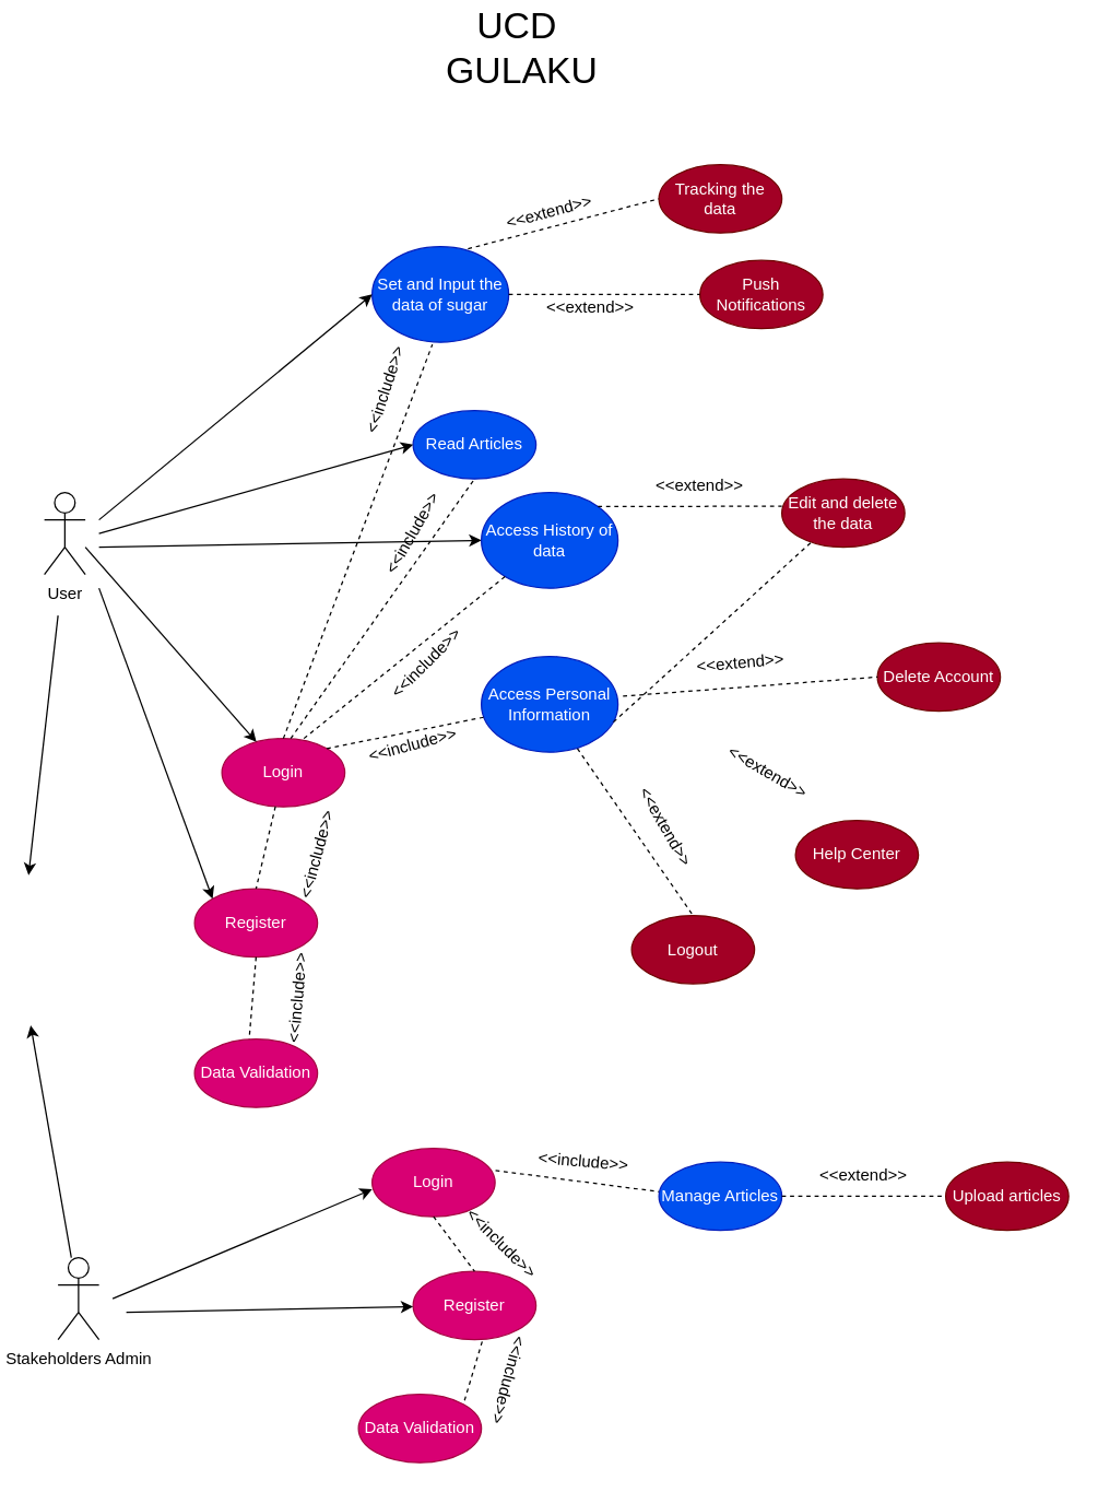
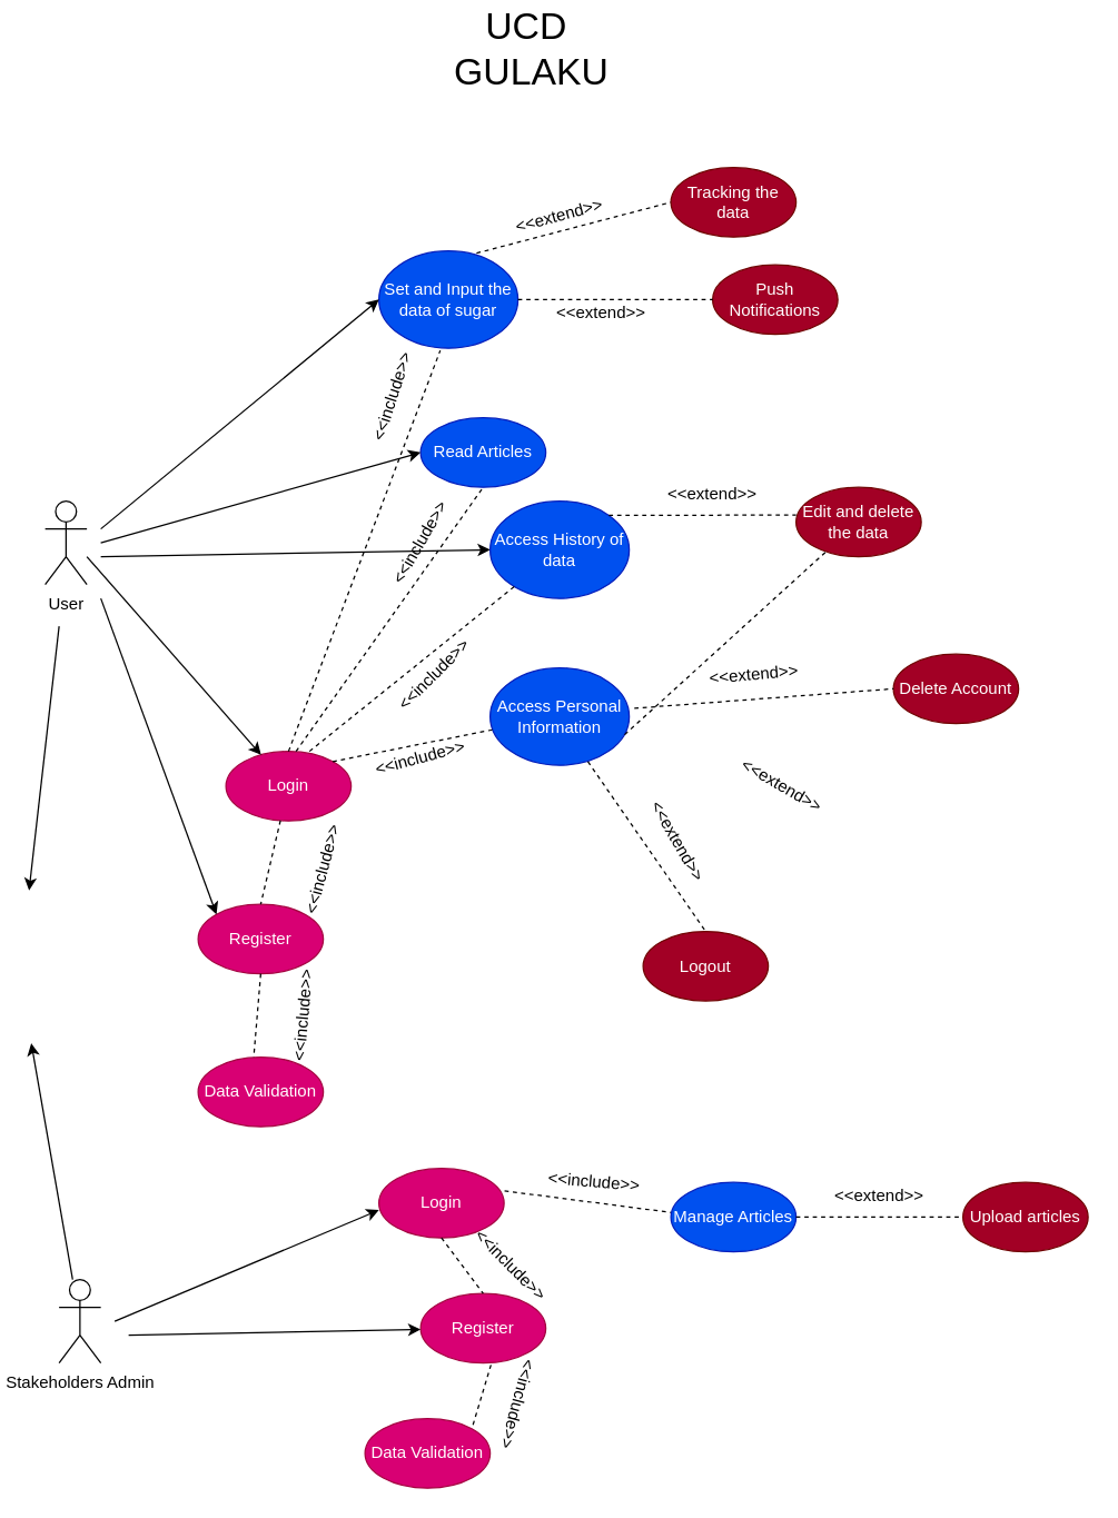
  <mxCell id="0" />
  <mxCell id="1" parent="0" />
  <mxCell id="2" value="Register" style="ellipse;whiteSpace=wrap;html=1;fillColor=#d80073;fontColor=#ffffff;strokeColor=#A50040;" vertex="1" parent="1"><mxGeometry x="142" y="650" width="90" height="50" as="geometry" /></mxCell>
  <mxCell id="3" value="&lt;font style=&quot;font-size: 27px;&quot;&gt;UCD&amp;nbsp;&lt;br&gt;GULAKU&lt;/font&gt;" style="text;html=1;strokeColor=none;fillColor=none;align=center;verticalAlign=middle;whiteSpace=wrap;rounded=0;" vertex="1" parent="1"><mxGeometry x="352" y="20" width="60" height="30" as="geometry" /></mxCell>
  <mxCell id="4" value="Read Articles" style="ellipse;whiteSpace=wrap;html=1;fillColor=#0050ef;fontColor=#ffffff;strokeColor=#001DBC;" vertex="1" parent="1"><mxGeometry x="302" y="300" width="90" height="50" as="geometry" /></mxCell>
  <mxCell id="5" value="Login" style="ellipse;whiteSpace=wrap;html=1;fillColor=#d80073;fontColor=#ffffff;strokeColor=#A50040;" vertex="1" parent="1"><mxGeometry x="162" y="540" width="90" height="50" as="geometry" /></mxCell>
  <mxCell id="6" value="Set and Input the data of sugar" style="ellipse;whiteSpace=wrap;html=1;fillColor=#0050ef;fontColor=#ffffff;strokeColor=#001DBC;" vertex="1" parent="1"><mxGeometry x="272" y="180" width="100" height="70" as="geometry" /></mxCell>
  <mxCell id="7" style="edgeStyle=none;html=1;fontSize=27;" edge="1" parent="1"><mxGeometry relative="1" as="geometry"><mxPoint x="20.409" y="640" as="targetPoint" /><mxPoint x="42" y="450" as="sourcePoint" /></mxGeometry></mxCell>
  <mxCell id="8" value="User" style="shape=umlActor;verticalLabelPosition=bottom;verticalAlign=top;html=1;outlineConnect=0;" vertex="1" parent="1"><mxGeometry x="32" y="360" width="30" height="60" as="geometry" /></mxCell>
  <mxCell id="9" value="" style="endArrow=classic;html=1;" edge="1" parent="1" target="5"><mxGeometry width="50" height="50" relative="1" as="geometry"><mxPoint x="62" y="400" as="sourcePoint" /><mxPoint x="212" y="440" as="targetPoint" /></mxGeometry></mxCell>
  <mxCell id="10" value="" style="endArrow=classic;html=1;entryX=0;entryY=0;entryDx=0;entryDy=0;" edge="1" parent="1" target="2"><mxGeometry width="50" height="50" relative="1" as="geometry"><mxPoint x="72" y="430" as="sourcePoint" /><mxPoint x="252" y="370" as="targetPoint" /></mxGeometry></mxCell>
  <mxCell id="11" value="" style="endArrow=classic;html=1;entryX=0;entryY=0.5;entryDx=0;entryDy=0;" edge="1" parent="1" target="6"><mxGeometry width="50" height="50" relative="1" as="geometry"><mxPoint x="72" y="380" as="sourcePoint" /><mxPoint x="282" y="320" as="targetPoint" /></mxGeometry></mxCell>
  <mxCell id="12" value="" style="endArrow=classic;html=1;entryX=0;entryY=0.5;entryDx=0;entryDy=0;" edge="1" parent="1" target="4"><mxGeometry width="50" height="50" relative="1" as="geometry"><mxPoint x="72" y="390" as="sourcePoint" /><mxPoint x="282" y="320" as="targetPoint" /></mxGeometry></mxCell>
  <mxCell id="13" value="Data Validation" style="ellipse;whiteSpace=wrap;html=1;fillColor=#d80073;fontColor=#ffffff;strokeColor=#A50040;" vertex="1" parent="1"><mxGeometry x="142" y="760" width="90" height="50" as="geometry" /></mxCell>
  <mxCell id="14" value="" style="endArrow=none;dashed=1;html=1;entryX=0.444;entryY=0;entryDx=0;entryDy=0;entryPerimeter=0;exitX=0.5;exitY=1;exitDx=0;exitDy=0;" edge="1" parent="1" source="2" target="13"><mxGeometry width="50" height="50" relative="1" as="geometry"><mxPoint x="192" y="600" as="sourcePoint" /><mxPoint x="242" y="550" as="targetPoint" /></mxGeometry></mxCell>
  <mxCell id="15" value="" style="endArrow=none;dashed=1;html=1;entryX=0.5;entryY=0;entryDx=0;entryDy=0;" edge="1" parent="1" source="5" target="2"><mxGeometry width="50" height="50" relative="1" as="geometry"><mxPoint x="237.04" y="510" as="sourcePoint" /><mxPoint x="232" y="570" as="targetPoint" /></mxGeometry></mxCell>
  <mxCell id="16" value="&amp;lt;&amp;lt;include&amp;gt;&amp;gt;" style="text;html=1;strokeColor=none;fillColor=none;align=center;verticalAlign=middle;whiteSpace=wrap;rounded=0;rotation=-75;" vertex="1" parent="1"><mxGeometry x="202" y="610" width="60" height="30" as="geometry" /></mxCell>
  <mxCell id="17" value="&amp;lt;&amp;lt;include&amp;gt;&amp;gt;" style="text;html=1;strokeColor=none;fillColor=none;align=center;verticalAlign=middle;whiteSpace=wrap;rounded=0;rotation=-85;" vertex="1" parent="1"><mxGeometry x="192.45" y="719.58" width="50" height="20" as="geometry" /></mxCell>
  <mxCell id="18" value="" style="endArrow=classic;html=1;entryX=0;entryY=0.5;entryDx=0;entryDy=0;" edge="1" parent="1" target="19"><mxGeometry width="50" height="50" relative="1" as="geometry"><mxPoint x="72" y="400" as="sourcePoint" /><mxPoint x="292" y="410" as="targetPoint" /></mxGeometry></mxCell>
  <mxCell id="19" value="Access History of data" style="ellipse;whiteSpace=wrap;html=1;fillColor=#0050ef;fontColor=#ffffff;strokeColor=#001DBC;" vertex="1" parent="1"><mxGeometry x="352" y="360" width="100" height="70" as="geometry" /></mxCell>
  <mxCell id="20" value="" style="endArrow=none;dashed=1;html=1;fontSize=27;exitX=0.5;exitY=0;exitDx=0;exitDy=0;entryX=0.441;entryY=1.023;entryDx=0;entryDy=0;entryPerimeter=0;" edge="1" parent="1" source="5" target="6"><mxGeometry width="50" height="50" relative="1" as="geometry"><mxPoint x="272" y="330" as="sourcePoint" /><mxPoint x="322" y="280" as="targetPoint" /></mxGeometry></mxCell>
  <mxCell id="21" value="" style="endArrow=none;dashed=1;html=1;fontSize=27;entryX=0.5;entryY=1;entryDx=0;entryDy=0;exitX=0.56;exitY=0;exitDx=0;exitDy=0;exitPerimeter=0;" edge="1" parent="1" source="5" target="4"><mxGeometry width="50" height="50" relative="1" as="geometry"><mxPoint x="272" y="420" as="sourcePoint" /><mxPoint x="322" y="370" as="targetPoint" /></mxGeometry></mxCell>
  <mxCell id="22" value="" style="endArrow=none;dashed=1;html=1;fontSize=27;exitX=0.667;exitY=0;exitDx=0;exitDy=0;exitPerimeter=0;" edge="1" parent="1" source="5" target="19"><mxGeometry width="50" height="50" relative="1" as="geometry"><mxPoint x="272" y="440" as="sourcePoint" /><mxPoint x="322" y="390" as="targetPoint" /></mxGeometry></mxCell>
  <mxCell id="23" value="&amp;lt;&amp;lt;include&amp;gt;&amp;gt;" style="text;html=1;strokeColor=none;fillColor=none;align=center;verticalAlign=middle;whiteSpace=wrap;rounded=0;rotation=-45;" vertex="1" parent="1"><mxGeometry x="282" y="470" width="60" height="30" as="geometry" /></mxCell>
  <mxCell id="24" value="&amp;lt;&amp;lt;include&amp;gt;&amp;gt;" style="text;html=1;strokeColor=none;fillColor=none;align=center;verticalAlign=middle;whiteSpace=wrap;rounded=0;rotation=-60;" vertex="1" parent="1"><mxGeometry x="272" y="375" width="60" height="30" as="geometry" /></mxCell>
  <mxCell id="25" value="&amp;lt;&amp;lt;include&amp;gt;&amp;gt;" style="text;html=1;strokeColor=none;fillColor=none;align=center;verticalAlign=middle;whiteSpace=wrap;rounded=0;rotation=-72;" vertex="1" parent="1"><mxGeometry x="252" y="270" width="60" height="30" as="geometry" /></mxCell>
  <mxCell id="26" value="" style="endArrow=none;dashed=1;html=1;fontSize=27;exitX=0.702;exitY=0.023;exitDx=0;exitDy=0;exitPerimeter=0;entryX=0;entryY=0.5;entryDx=0;entryDy=0;" edge="1" parent="1" source="6" target="27"><mxGeometry width="50" height="50" relative="1" as="geometry"><mxPoint x="352" y="210" as="sourcePoint" /><mxPoint x="432" y="150" as="targetPoint" /></mxGeometry></mxCell>
  <mxCell id="27" value="Tracking the data" style="ellipse;whiteSpace=wrap;html=1;fillColor=#a20025;fontColor=#ffffff;strokeColor=#6F0000;" vertex="1" parent="1"><mxGeometry x="482" y="120" width="90" height="50" as="geometry" /></mxCell>
  <mxCell id="28" value="&amp;lt;&amp;lt;extend&amp;gt;&amp;gt;" style="text;html=1;strokeColor=none;fillColor=none;align=center;verticalAlign=middle;whiteSpace=wrap;rounded=0;rotation=-15;" vertex="1" parent="1"><mxGeometry x="372" y="140" width="60" height="30" as="geometry" /></mxCell>
  <mxCell id="29" value="Edit and delete the data" style="ellipse;whiteSpace=wrap;html=1;fillColor=#a20025;fontColor=#ffffff;strokeColor=#6F0000;" vertex="1" parent="1"><mxGeometry x="572" y="350" width="90" height="50" as="geometry" /></mxCell>
  <mxCell id="30" value="Access Personal Information" style="ellipse;whiteSpace=wrap;html=1;fillColor=#0050ef;fontColor=#ffffff;strokeColor=#001DBC;" vertex="1" parent="1"><mxGeometry x="352" y="480" width="100" height="70" as="geometry" /></mxCell>
  <mxCell id="31" value="" style="endArrow=none;dashed=1;html=1;fontSize=27;exitX=1;exitY=0;exitDx=0;exitDy=0;" edge="1" parent="1" source="5" target="30"><mxGeometry width="50" height="50" relative="1" as="geometry"><mxPoint x="232.03" y="550" as="sourcePoint" /><mxPoint x="379.21" y="431.423" as="targetPoint" /></mxGeometry></mxCell>
  <mxCell id="32" value="&amp;lt;&amp;lt;include&amp;gt;&amp;gt;" style="text;html=1;strokeColor=none;fillColor=none;align=center;verticalAlign=middle;whiteSpace=wrap;rounded=0;rotation=-15;" vertex="1" parent="1"><mxGeometry x="272" y="530" width="60" height="30" as="geometry" /></mxCell>
  <mxCell id="33" value="Logout" style="ellipse;whiteSpace=wrap;html=1;fillColor=#a20025;fontColor=#ffffff;strokeColor=#6F0000;" vertex="1" parent="1"><mxGeometry x="462" y="669.58" width="90" height="50" as="geometry" /></mxCell>
  <mxCell id="34" value="Delete Account" style="ellipse;whiteSpace=wrap;html=1;fillColor=#a20025;fontColor=#ffffff;strokeColor=#6F0000;" vertex="1" parent="1"><mxGeometry x="642" y="470" width="90" height="50" as="geometry" /></mxCell>
- <mxCell id="35" value="Help Center" style="ellipse;whiteSpace=wrap;html=1;fillColor=#a20025;fontColor=#ffffff;strokeColor=#6F0000;" vertex="1" parent="1"><mxGeometry x="582" y="600" width="90" height="50" as="geometry" /></mxCell>
  <mxCell id="36" value="" style="endArrow=none;dashed=1;html=1;fontSize=27;exitX=1;exitY=0;exitDx=0;exitDy=0;entryX=0;entryY=0.4;entryDx=0;entryDy=0;entryPerimeter=0;" edge="1" parent="1" source="19" target="29"><mxGeometry width="50" height="50" relative="1" as="geometry"><mxPoint x="452" y="250" as="sourcePoint" /><mxPoint x="502" y="200" as="targetPoint" /></mxGeometry></mxCell>
  <mxCell id="37" value="&amp;lt;&amp;lt;extend&amp;gt;&amp;gt;" style="text;html=1;strokeColor=none;fillColor=none;align=center;verticalAlign=middle;whiteSpace=wrap;rounded=0;rotation=0;" vertex="1" parent="1"><mxGeometry x="482" y="340" width="60" height="30" as="geometry" /></mxCell>
  <mxCell id="38" value="" style="endArrow=none;dashed=1;html=1;fontSize=27;exitX=1.037;exitY=0.415;exitDx=0;exitDy=0;entryX=0;entryY=0.5;entryDx=0;entryDy=0;exitPerimeter=0;" edge="1" parent="1" source="30" target="34"><mxGeometry width="50" height="50" relative="1" as="geometry"><mxPoint x="471.995" y="470.251" as="sourcePoint" /><mxPoint x="606.64" y="470" as="targetPoint" /></mxGeometry></mxCell>
  <mxCell id="39" value="" style="endArrow=none;dashed=1;html=1;fontSize=27;exitX=0.967;exitY=0.686;exitDx=0;exitDy=0;exitPerimeter=0;" edge="1" parent="1" source="30" target="29"><mxGeometry width="50" height="50" relative="1" as="geometry"><mxPoint x="465.7" y="519.05" as="sourcePoint" /><mxPoint x="652" y="505" as="targetPoint" /></mxGeometry></mxCell>
  <mxCell id="40" value="" style="endArrow=none;dashed=1;html=1;fontSize=27;exitX=0.703;exitY=0.963;exitDx=0;exitDy=0;entryX=0.5;entryY=0;entryDx=0;entryDy=0;exitPerimeter=0;" edge="1" parent="1" source="30" target="33"><mxGeometry width="50" height="50" relative="1" as="geometry"><mxPoint x="458.7" y="538.02" as="sourcePoint" /><mxPoint x="611.71" y="612" as="targetPoint" /></mxGeometry></mxCell>
  <mxCell id="41" style="edgeStyle=none;html=1;fontSize=27;" edge="1" parent="1" source="42"><mxGeometry relative="1" as="geometry"><mxPoint x="22" y="750" as="targetPoint" /></mxGeometry></mxCell>
  <mxCell id="42" value="Stakeholders Admin" style="shape=umlActor;verticalLabelPosition=bottom;verticalAlign=top;html=1;outlineConnect=0;" vertex="1" parent="1"><mxGeometry x="42" y="920" width="30" height="60" as="geometry" /></mxCell>
  <mxCell id="43" value="" style="endArrow=classic;html=1;fontSize=27;entryX=0;entryY=0.6;entryDx=0;entryDy=0;entryPerimeter=0;" edge="1" parent="1" target="45"><mxGeometry width="50" height="50" relative="1" as="geometry"><mxPoint x="82" y="950" as="sourcePoint" /><mxPoint x="262" y="870" as="targetPoint" /></mxGeometry></mxCell>
  <mxCell id="44" value="Register" style="ellipse;whiteSpace=wrap;html=1;fillColor=#d80073;fontColor=#ffffff;strokeColor=#A50040;" vertex="1" parent="1"><mxGeometry x="302" y="930" width="90" height="50" as="geometry" /></mxCell>
  <mxCell id="45" value="Login" style="ellipse;whiteSpace=wrap;html=1;fillColor=#d80073;fontColor=#ffffff;strokeColor=#A50040;" vertex="1" parent="1"><mxGeometry x="272" y="840" width="90" height="50" as="geometry" /></mxCell>
  <mxCell id="46" value="Data Validation" style="ellipse;whiteSpace=wrap;html=1;fillColor=#d80073;fontColor=#ffffff;strokeColor=#A50040;" vertex="1" parent="1"><mxGeometry x="262" y="1020" width="90" height="50" as="geometry" /></mxCell>
  <mxCell id="47" value="" style="endArrow=classic;html=1;fontSize=27;" edge="1" parent="1" target="44"><mxGeometry width="50" height="50" relative="1" as="geometry"><mxPoint x="92" y="960" as="sourcePoint" /><mxPoint x="282" y="880" as="targetPoint" /></mxGeometry></mxCell>
  <mxCell id="48" value="" style="endArrow=none;dashed=1;html=1;fontSize=27;exitX=1.004;exitY=0.324;exitDx=0;exitDy=0;exitPerimeter=0;entryX=0.003;entryY=0.435;entryDx=0;entryDy=0;entryPerimeter=0;" edge="1" parent="1" source="45" target="49"><mxGeometry width="50" height="50" relative="1" as="geometry"><mxPoint x="482" y="640" as="sourcePoint" /><mxPoint x="482" y="870" as="targetPoint" /></mxGeometry></mxCell>
  <mxCell id="49" value="Manage Articles" style="ellipse;whiteSpace=wrap;html=1;fillColor=#0050ef;fontColor=#ffffff;strokeColor=#001DBC;" vertex="1" parent="1"><mxGeometry x="482" y="850" width="90" height="50" as="geometry" /></mxCell>
  <mxCell id="50" value="&amp;lt;&amp;lt;include&amp;gt;&amp;gt;" style="text;html=1;strokeColor=none;fillColor=none;align=center;verticalAlign=middle;whiteSpace=wrap;rounded=0;rotation=5;" vertex="1" parent="1"><mxGeometry x="397" y="840" width="60" height="20" as="geometry" /></mxCell>
  <mxCell id="51" value="&amp;lt;&amp;lt;include&amp;gt;&amp;gt;" style="text;html=1;strokeColor=none;fillColor=none;align=center;verticalAlign=middle;whiteSpace=wrap;rounded=0;rotation=45;" vertex="1" parent="1"><mxGeometry x="337" y="900" width="60" height="20" as="geometry" /></mxCell>
  <mxCell id="52" value="" style="endArrow=none;dashed=1;html=1;fontSize=27;exitX=0.5;exitY=1;exitDx=0;exitDy=0;entryX=0.5;entryY=0;entryDx=0;entryDy=0;" edge="1" parent="1" source="45" target="44"><mxGeometry width="50" height="50" relative="1" as="geometry"><mxPoint x="372.36" y="866.2" as="sourcePoint" /><mxPoint x="492.27" y="881.75" as="targetPoint" /></mxGeometry></mxCell>
  <mxCell id="53" value="" style="endArrow=none;dashed=1;html=1;fontSize=27;exitX=0.562;exitY=1.027;exitDx=0;exitDy=0;entryX=1;entryY=0;entryDx=0;entryDy=0;exitPerimeter=0;" edge="1" parent="1" source="44" target="46"><mxGeometry width="50" height="50" relative="1" as="geometry"><mxPoint x="382" y="990" as="sourcePoint" /><mxPoint x="412" y="1030" as="targetPoint" /></mxGeometry></mxCell>
  <mxCell id="54" value="&amp;lt;&amp;lt;include&amp;gt;&amp;gt;" style="text;html=1;strokeColor=none;fillColor=none;align=center;verticalAlign=middle;whiteSpace=wrap;rounded=0;rotation=105;" vertex="1" parent="1"><mxGeometry x="342" y="1000" width="60" height="20" as="geometry" /></mxCell>
  <mxCell id="55" value="Upload articles" style="ellipse;whiteSpace=wrap;html=1;fillColor=#a20025;fontColor=#ffffff;strokeColor=#6F0000;" vertex="1" parent="1"><mxGeometry x="692" y="850" width="90" height="50" as="geometry" /></mxCell>
  <mxCell id="56" value="" style="endArrow=none;dashed=1;html=1;fontSize=27;exitX=1;exitY=0.5;exitDx=0;exitDy=0;entryX=0;entryY=0.5;entryDx=0;entryDy=0;" edge="1" parent="1" source="49" target="55"><mxGeometry width="50" height="50" relative="1" as="geometry"><mxPoint x="532" y="902.23" as="sourcePoint" /><mxPoint x="651.91" y="917.78" as="targetPoint" /></mxGeometry></mxCell>
  <mxCell id="57" value="&amp;lt;&amp;lt;extend&amp;gt;&amp;gt;" style="text;html=1;strokeColor=none;fillColor=none;align=center;verticalAlign=middle;whiteSpace=wrap;rounded=0;rotation=0;" vertex="1" parent="1"><mxGeometry x="602" y="850" width="60" height="20" as="geometry" /></mxCell>
  <mxCell id="58" value="&amp;lt;&amp;lt;extend&amp;gt;&amp;gt;" style="text;html=1;strokeColor=none;fillColor=none;align=center;verticalAlign=middle;whiteSpace=wrap;rounded=0;rotation=-5;" vertex="1" parent="1"><mxGeometry x="512" y="470" width="60" height="30" as="geometry" /></mxCell>
  <mxCell id="59" value="&amp;lt;&amp;lt;extend&amp;gt;&amp;gt;" style="text;html=1;strokeColor=none;fillColor=none;align=center;verticalAlign=middle;whiteSpace=wrap;rounded=0;rotation=30;" vertex="1" parent="1"><mxGeometry x="532" y="550" width="60" height="30" as="geometry" /></mxCell>
  <mxCell id="60" value="&amp;lt;&amp;lt;extend&amp;gt;&amp;gt;" style="text;html=1;strokeColor=none;fillColor=none;align=center;verticalAlign=middle;whiteSpace=wrap;rounded=0;rotation=60;" vertex="1" parent="1"><mxGeometry x="457" y="590" width="60" height="30" as="geometry" /></mxCell>
  <mxCell id="61" value="Push Notifications" style="ellipse;whiteSpace=wrap;html=1;fillColor=#a20025;fontColor=#ffffff;strokeColor=#6F0000;" vertex="1" parent="1"><mxGeometry x="512" y="190" width="90" height="50" as="geometry" /></mxCell>
  <mxCell id="62" value="" style="endArrow=none;dashed=1;html=1;fontSize=27;exitX=1;exitY=0.5;exitDx=0;exitDy=0;entryX=0;entryY=0.5;entryDx=0;entryDy=0;" edge="1" parent="1" source="6" target="61"><mxGeometry width="50" height="50" relative="1" as="geometry"><mxPoint x="362" y="296.61" as="sourcePoint" /><mxPoint x="501.8" y="260" as="targetPoint" /></mxGeometry></mxCell>
  <mxCell id="63" value="&amp;lt;&amp;lt;extend&amp;gt;&amp;gt;" style="text;html=1;strokeColor=none;fillColor=none;align=center;verticalAlign=middle;whiteSpace=wrap;rounded=0;rotation=0;" vertex="1" parent="1"><mxGeometry x="402" y="210" width="60" height="30" as="geometry" /></mxCell>
